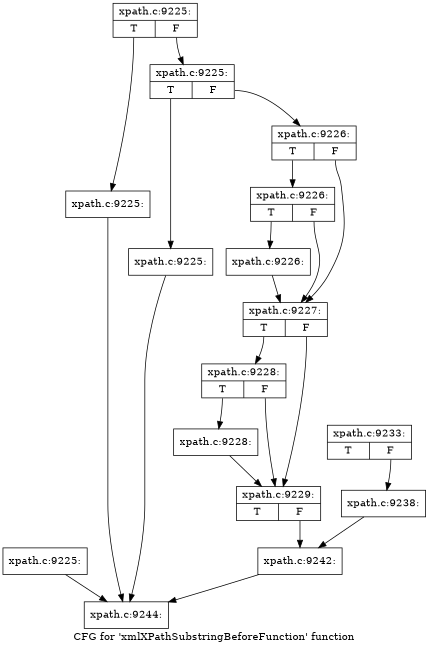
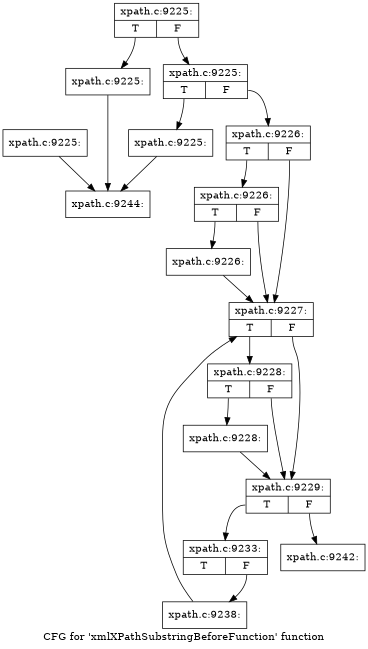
  digraph {
    fontname="DejaVu Serif"
    label="CFG for 'xmlXPathSubstringBeforeFunction' function"
    node [fontname="DejaVu Serif" shape=record]
    edge [fontname="DejaVu Serif" tailport=s0]
    n1 [label="{xpath.c:9225:}"]
    n2 [label="{xpath.c:9244:}"]
    n3 [label="{xpath.c:9225:|{<s0>T|<s1>F}}"]
    n4 [label="{xpath.c:9225:}"]
    n5 [label="{xpath.c:9225:|{<s0>T|<s1>F}}"]
    n6 [label="{xpath.c:9225:}"]
    n7 [label="{xpath.c:9226:|{<s0>T|<s1>F}}"]
    n8 [label="{xpath.c:9226:|{<s0>T|<s1>F}}"]
    n9 [label="{xpath.c:9227:|{<s0>T|<s1>F}}"]
    n10 [label="{xpath.c:9226:}"]
    n11 [label="{xpath.c:9228:|{<s0>T|<s1>F}}"]
    n12 [label="{xpath.c:9229:|{<s0>T|<s1>F}}"]
    n13 [label="{xpath.c:9228:}"]
    n14 [label="{xpath.c:9233:|{<s0>T|<s1>F}}"]
    n15 [label="{xpath.c:9242:}"]
    n16 [label="{xpath.c:9238:}"]
    n1 -> n2
    n3 -> n4
    n3 -> n5 [tailport=s1]
    n4 -> n2
    n5 -> n6
    n5 -> n7 [tailport=s1]
    n6 -> n2
    n7 -> n8
    n7 -> n9 [tailport=s1]
    n8 -> n9 [tailport=s1]
    n8 -> n10
    n9 -> n11
    n9 -> n12 [tailport=s1]
    n10 -> n9
    n11 -> n12 [tailport=s1]
    n11 -> n13
+   n12 -> n14
    n12 -> n15 [tailport=s1]
    n13 -> n12
    n14 -> n16 [tailport=s1]
-   n15 -> n2
-   n16 -> n15
+   n16 -> n9
  }
